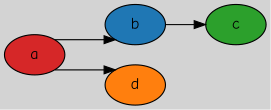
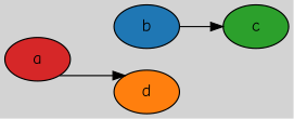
  digraph {
    bgcolor=lightgray
    fontname="Comic Neue"
    rankdir=LR
    splines=ortho
    node [fontname="Comic Neue" style=filled]
    edge [fontname="Comic Neue"]
    a [fillcolor="#d62728"]
    b [fillcolor="#1f77b4"]
    d [fillcolor="#ff7f0e"]
    c [fillcolor="#2ca02c"]
-   a -> b
    a -> d
    b -> c
  }
